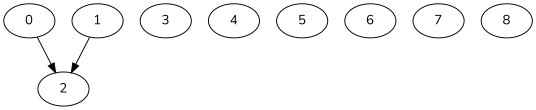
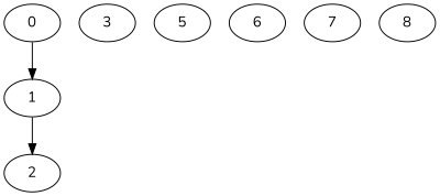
  digraph {
    fontname=Nunito
    node [fontname=Nunito]
    edge [heightLimit=4 village=VillageA weight=10 fontname=Nunito]
    0
    1
    2
    3
-   4
    5
    6
    7
    8
-   0 -> 2 [primaryType=sideStreet secondaryType=none]
+   0 -> 1 [primaryType=sideStreet secondaryType=none]
    1 -> 2 [primaryType=mainStreet secondaryType=oneWayStreet]
  }
